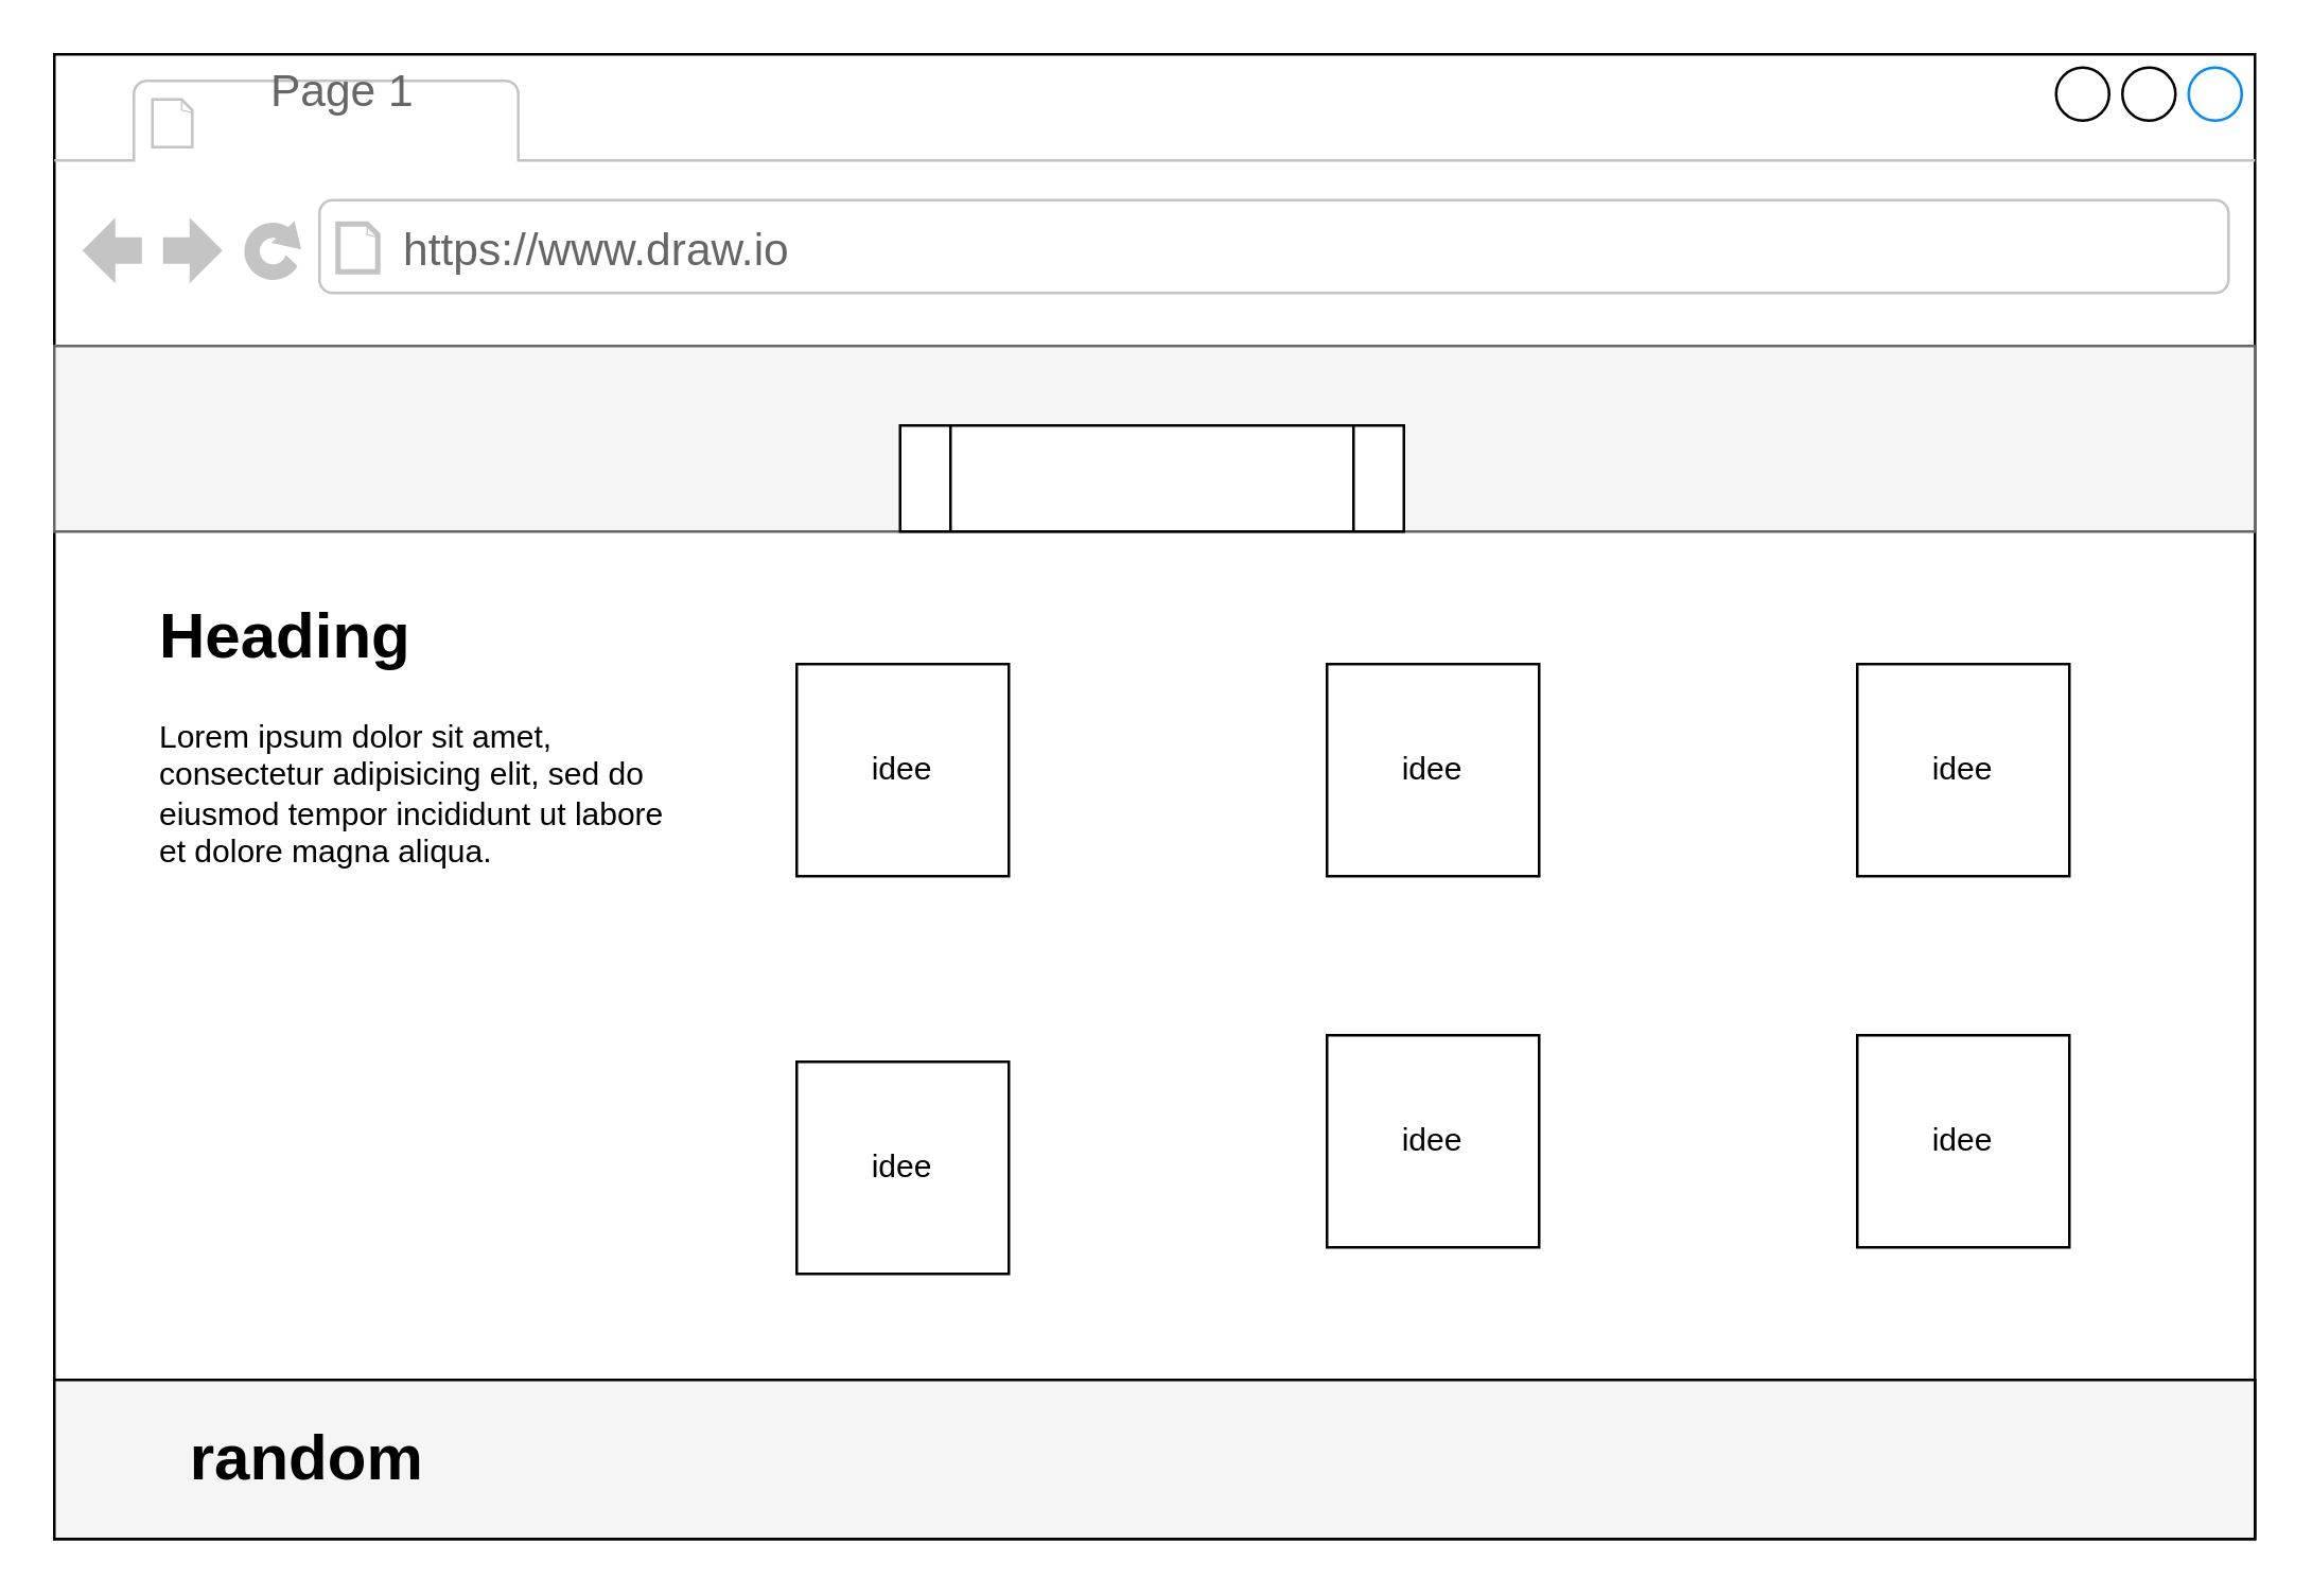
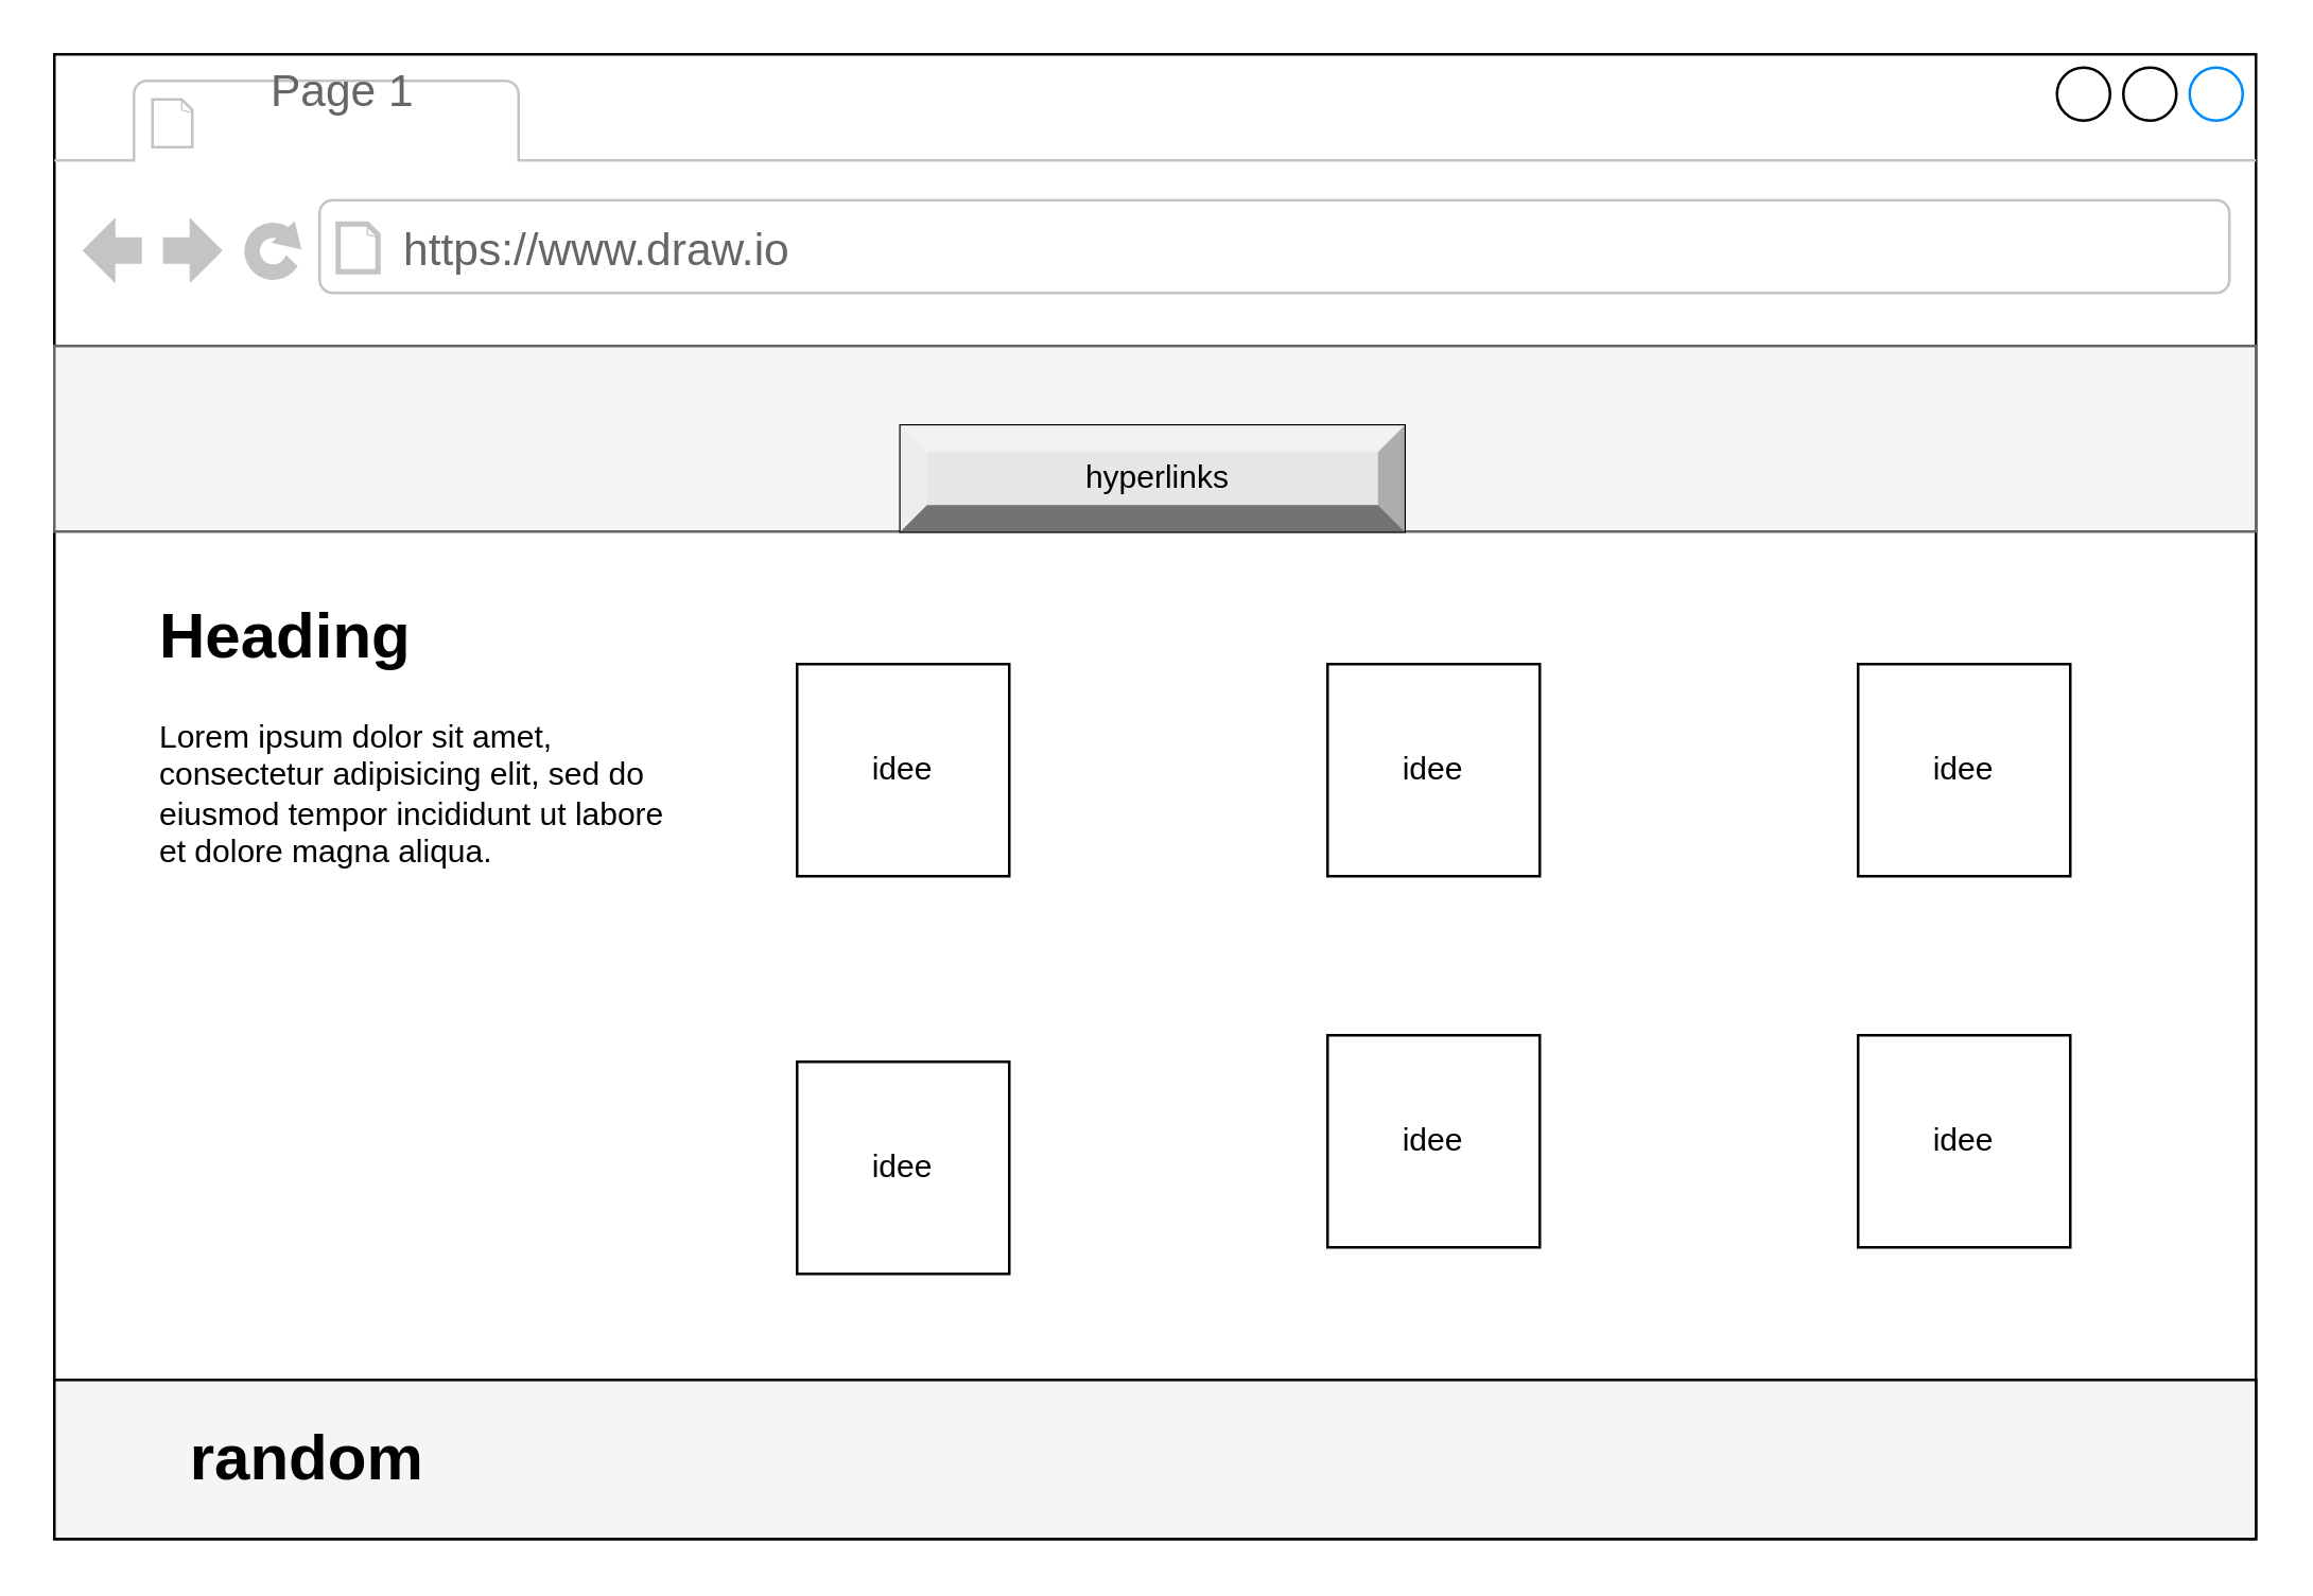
  <mxCell id="0" />
  <mxCell id="1" parent="0" />
  <mxCell id="2" value="" style="strokeWidth=1;shadow=0;dashed=0;align=center;html=1;shape=mxgraph.mockup.containers.browserWindow;rSize=0;strokeColor2=#008cff;strokeColor3=#c4c4c4;mainText=,;recursiveResize=0;" vertex="1" parent="1"><mxGeometry width="830" height="560" as="geometry" x="20" y="20" /></mxCell>
  <mxCell id="3" value="Page 1" style="strokeWidth=1;shadow=0;dashed=0;align=center;html=1;shape=mxgraph.mockup.containers.anchor;fontSize=17;fontColor=#666666;align=left;" vertex="1" parent="2"><mxGeometry x="80" y="2" width="110" height="26" as="geometry" /></mxCell>
  <mxCell id="4" value="https://www.draw.io" style="strokeWidth=1;shadow=0;dashed=0;align=center;html=1;shape=mxgraph.mockup.containers.anchor;rSize=0;fontSize=17;fontColor=#666666;align=left;" vertex="1" parent="2"><mxGeometry x="130" y="60" width="340" height="30" as="geometry" /></mxCell>
  <mxCell id="5" value="idee" style="whiteSpace=wrap;html=1;aspect=fixed;" vertex="1" parent="2"><mxGeometry x="280" y="230" width="80" height="80" as="geometry" /></mxCell>
  <mxCell id="6" value="idee" style="whiteSpace=wrap;html=1;aspect=fixed;" vertex="1" parent="2"><mxGeometry x="480" y="230" width="80" height="80" as="geometry" /></mxCell>
  <mxCell id="7" value="idee" style="whiteSpace=wrap;html=1;aspect=fixed;" vertex="1" parent="2"><mxGeometry x="680" y="230" width="80" height="80" as="geometry" /></mxCell>
  <mxCell id="8" value="idee" style="whiteSpace=wrap;html=1;aspect=fixed;" vertex="1" parent="2"><mxGeometry x="280" y="380" width="80" height="80" as="geometry" /></mxCell>
  <mxCell id="9" value="idee" style="whiteSpace=wrap;html=1;aspect=fixed;" vertex="1" parent="2"><mxGeometry x="480" y="370" width="80" height="80" as="geometry" /></mxCell>
  <mxCell id="10" value="idee" style="whiteSpace=wrap;html=1;aspect=fixed;" vertex="1" parent="2"><mxGeometry x="680" y="370" width="80" height="80" as="geometry" /></mxCell>
  <mxCell id="11" value="" style="rounded=0;whiteSpace=wrap;html=1;fillColor=#f5f5f5;strokeColor=#000000;fontColor=#333333;" vertex="1" parent="2"><mxGeometry y="500" width="830" height="60" as="geometry" /></mxCell>
  <mxCell id="12" value="&lt;h1&gt;Heading&lt;/h1&gt;&lt;p&gt;Lorem ipsum dolor sit amet, consectetur adipisicing elit, sed do eiusmod tempor incididunt ut labore et dolore magna aliqua.&lt;/p&gt;" style="text;html=1;strokeColor=none;fillColor=none;spacing=5;spacingTop=-20;whiteSpace=wrap;overflow=hidden;rounded=0;" vertex="1" parent="2"><mxGeometry x="35" y="200" width="205" height="150" as="geometry" /></mxCell>
  <mxCell id="13" value="random" style="text;strokeColor=none;fillColor=none;html=1;fontSize=24;fontStyle=1;verticalAlign=middle;align=center;" vertex="1" parent="2"><mxGeometry x="40" y="510" width="110" height="40" as="geometry" /></mxCell>
  <mxCell id="14" value="" style="rounded=0;whiteSpace=wrap;html=1;fillColor=#f5f5f5;fontColor=#333333;strokeColor=#666666;" vertex="1" parent="1"><mxGeometry y="130" width="830" height="70" as="geometry" x="20" /></mxCell>
  <mxCell id="15" value="" style="shape=process;whiteSpace=wrap;html=1;backgroundOutline=1;" vertex="1" parent="1"><mxGeometry x="339" y="160" width="190" height="40" as="geometry" /></mxCell>
+ <mxCell id="16" value="&amp;nbsp;hyperlinks" style="labelPosition=center;verticalLabelPosition=middle;align=center;html=1;shape=mxgraph.basic.shaded_button;dx=10;fillColor=#E6E6E6;strokeColor=none;" vertex="1" parent="1"><mxGeometry x="339" y="160" width="190" height="40" as="geometry" /></mxCell>
